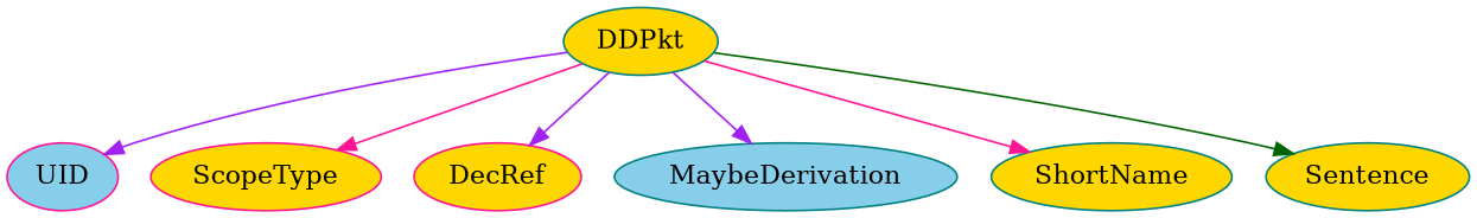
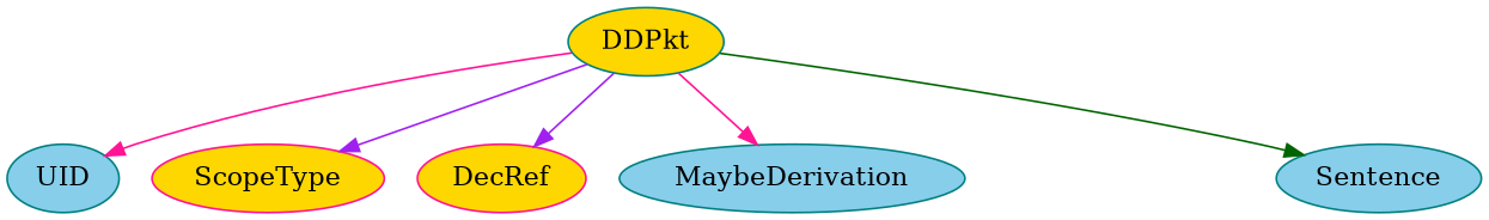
  digraph {
    node [color=teal fillcolor=gold style=filled]
    edge [color=deeppink]
    n1 [label=DDPkt shape=oval]
-   UID [color=deeppink fillcolor=skyblue]
+   UID [fillcolor=skyblue]
    ScopeType [color=deeppink]
    DecRef [color=deeppink]
    MaybeDerivation [fillcolor=skyblue]
-   ShortName
-   Sentence
-   n1 -> UID [color=purple]
-   n1 -> ScopeType
+   Sentence [fillcolor=skyblue]
+   n1 -> UID
+   n1 -> ScopeType [color=purple]
    n1 -> DecRef [color=purple]
-   n1 -> MaybeDerivation [color=purple]
-   n1 -> ShortName
+   n1 -> MaybeDerivation
    n1 -> Sentence [color=darkgreen]
  }
